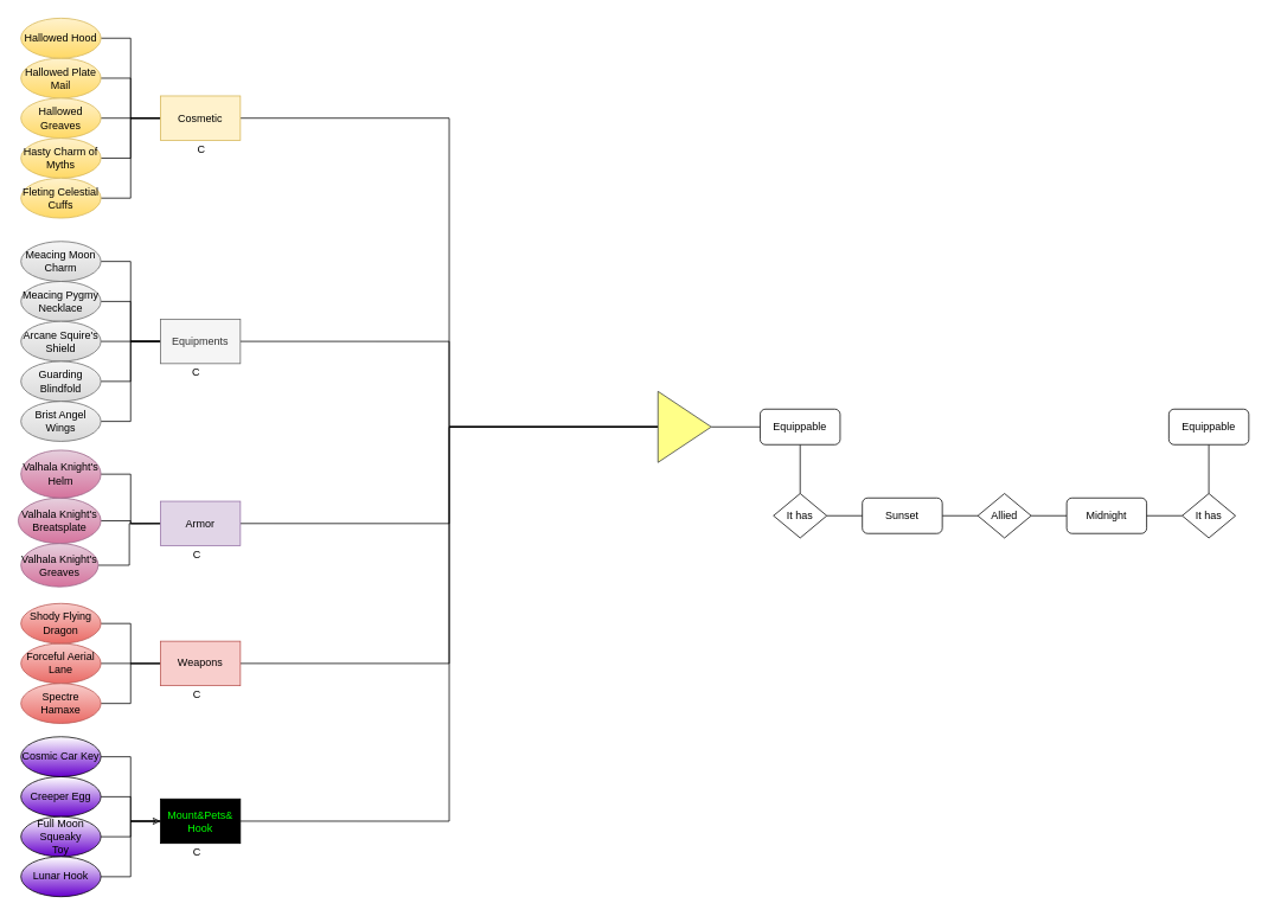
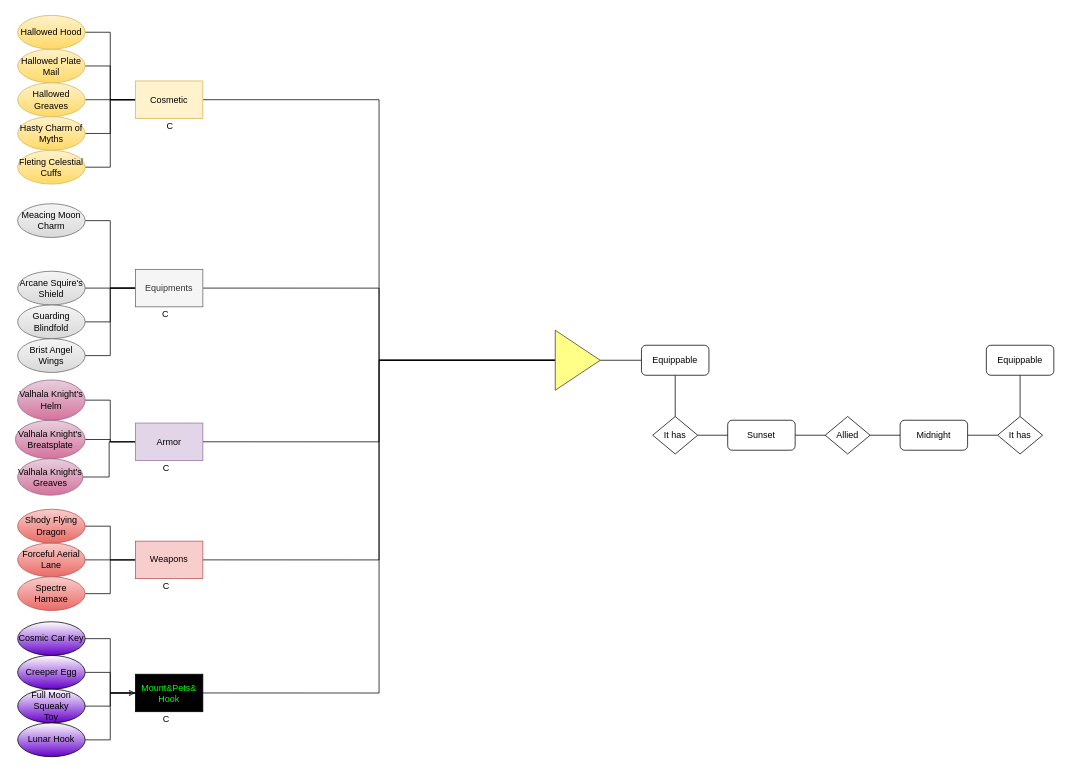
  <mxCell id="0" />
  <mxCell id="1" parent="0" />
  <mxCell id="2" style="edgeStyle=orthogonalEdgeStyle;rounded=0;orthogonalLoop=1;jettySize=auto;html=1;entryX=0;entryY=0.5;entryDx=0;entryDy=0;endArrow=none;endFill=0;" parent="1" source="3" target="6" edge="1"><mxGeometry relative="1" as="geometry" /></mxCell>
  <mxCell id="3" value="Sunset" style="rounded=1;whiteSpace=wrap;html=1;" parent="1" vertex="1"><mxGeometry x="970" y="560" width="90" height="40" as="geometry" /></mxCell>
  <mxCell id="4" style="edgeStyle=orthogonalEdgeStyle;rounded=0;orthogonalLoop=1;jettySize=auto;html=1;endArrow=none;endFill=0;" parent="1" source="5" target="6" edge="1"><mxGeometry relative="1" as="geometry" /></mxCell>
  <mxCell id="5" value="Midnight" style="rounded=1;whiteSpace=wrap;html=1;" parent="1" vertex="1"><mxGeometry x="1200" y="560" width="90" height="40" as="geometry" /></mxCell>
  <mxCell id="6" value="Allied" style="rhombus;whiteSpace=wrap;html=1;" parent="1" vertex="1"><mxGeometry x="1100" y="555" width="60" height="50" as="geometry" /></mxCell>
  <mxCell id="7" style="edgeStyle=orthogonalEdgeStyle;rounded=0;orthogonalLoop=1;jettySize=auto;html=1;endArrow=none;endFill=0;" parent="1" source="9" target="5" edge="1"><mxGeometry relative="1" as="geometry" /></mxCell>
  <mxCell id="8" style="edgeStyle=orthogonalEdgeStyle;rounded=0;orthogonalLoop=1;jettySize=auto;html=1;fontColor=#000000;endArrow=none;endFill=0;" edge="1" parent="1" source="9" target="15"><mxGeometry relative="1" as="geometry" /></mxCell>
  <mxCell id="9" value="It has" style="rhombus;whiteSpace=wrap;html=1;" parent="1" vertex="1"><mxGeometry x="1330" y="555" width="60" height="50" as="geometry" /></mxCell>
  <mxCell id="10" style="edgeStyle=orthogonalEdgeStyle;rounded=0;orthogonalLoop=1;jettySize=auto;html=1;entryX=0;entryY=0.5;entryDx=0;entryDy=0;endArrow=none;endFill=0;" parent="1" source="12" target="3" edge="1"><mxGeometry relative="1" as="geometry" /></mxCell>
  <mxCell id="11" style="edgeStyle=orthogonalEdgeStyle;rounded=0;orthogonalLoop=1;jettySize=auto;html=1;fontColor=#000000;endArrow=none;endFill=0;" edge="1" parent="1" source="12" target="14"><mxGeometry relative="1" as="geometry" /></mxCell>
  <mxCell id="12" value="It has" style="rhombus;whiteSpace=wrap;html=1;" parent="1" vertex="1"><mxGeometry x="870" y="555" width="60" height="50" as="geometry" /></mxCell>
  <mxCell id="13" style="edgeStyle=orthogonalEdgeStyle;rounded=0;orthogonalLoop=1;jettySize=auto;html=1;fontColor=#000000;endArrow=none;endFill=0;" edge="1" parent="1" source="14" target="21"><mxGeometry relative="1" as="geometry" /></mxCell>
  <mxCell id="14" value="Equippable" style="rounded=1;whiteSpace=wrap;html=1;" parent="1" vertex="1"><mxGeometry x="855" y="460" width="90" height="40" as="geometry" /></mxCell>
  <mxCell id="15" value="Equippable" style="rounded=1;whiteSpace=wrap;html=1;" vertex="1" parent="1"><mxGeometry x="1315" y="460" width="90" height="40" as="geometry" /></mxCell>
  <mxCell id="16" style="edgeStyle=orthogonalEdgeStyle;rounded=0;orthogonalLoop=1;jettySize=auto;html=1;entryX=1;entryY=0.5;entryDx=0;entryDy=0;endArrow=none;endFill=0;" edge="1" parent="1" source="21" target="62"><mxGeometry relative="1" as="geometry" /></mxCell>
  <mxCell id="17" style="edgeStyle=orthogonalEdgeStyle;rounded=0;orthogonalLoop=1;jettySize=auto;html=1;entryX=1;entryY=0.5;entryDx=0;entryDy=0;endArrow=none;endFill=0;" edge="1" parent="1" source="21" target="63"><mxGeometry relative="1" as="geometry" /></mxCell>
  <mxCell id="18" style="edgeStyle=orthogonalEdgeStyle;rounded=0;orthogonalLoop=1;jettySize=auto;html=1;entryX=1;entryY=0.5;entryDx=0;entryDy=0;endArrow=none;endFill=0;" edge="1" parent="1" source="21" target="64"><mxGeometry relative="1" as="geometry" /></mxCell>
  <mxCell id="19" style="edgeStyle=orthogonalEdgeStyle;rounded=0;orthogonalLoop=1;jettySize=auto;html=1;entryX=1;entryY=0.5;entryDx=0;entryDy=0;endArrow=none;endFill=0;" edge="1" parent="1" source="21" target="65"><mxGeometry relative="1" as="geometry" /></mxCell>
  <mxCell id="20" style="edgeStyle=orthogonalEdgeStyle;rounded=0;orthogonalLoop=1;jettySize=auto;html=1;entryX=1;entryY=0.5;entryDx=0;entryDy=0;endArrow=none;endFill=0;" edge="1" parent="1" source="21" target="66"><mxGeometry relative="1" as="geometry" /></mxCell>
  <mxCell id="21" value="" style="triangle;whiteSpace=wrap;html=1;rotation=0;fillColor=#ffff88;strokeColor=#36393d;" vertex="1" parent="1"><mxGeometry x="740" y="440" width="60" height="80" as="geometry" /></mxCell>
  <mxCell id="22" style="edgeStyle=orthogonalEdgeStyle;rounded=0;orthogonalLoop=1;jettySize=auto;html=1;entryX=0;entryY=0.5;entryDx=0;entryDy=0;endArrow=none;endFill=0;" edge="1" parent="1" source="23" target="62"><mxGeometry relative="1" as="geometry" /></mxCell>
  <mxCell id="23" value="&lt;span&gt;Hallowed Plate&lt;br&gt;Mail&lt;br&gt;&lt;/span&gt;" style="ellipse;whiteSpace=wrap;html=1;fillColor=#fff2cc;gradientColor=#ffd966;strokeColor=#d6b656;" vertex="1" parent="1"><mxGeometry x="23" y="65" width="90" height="45" as="geometry" /></mxCell>
  <mxCell id="24" style="edgeStyle=orthogonalEdgeStyle;rounded=0;orthogonalLoop=1;jettySize=auto;html=1;endArrow=none;endFill=0;" edge="1" parent="1" source="25" target="62"><mxGeometry relative="1" as="geometry" /></mxCell>
  <mxCell id="25" value="&lt;span&gt;Hallowed Greaves&lt;/span&gt;" style="ellipse;whiteSpace=wrap;html=1;fillColor=#fff2cc;gradientColor=#ffd966;strokeColor=#d6b656;" vertex="1" parent="1"><mxGeometry x="23" y="110" width="90" height="45" as="geometry" /></mxCell>
  <mxCell id="26" style="edgeStyle=orthogonalEdgeStyle;rounded=0;orthogonalLoop=1;jettySize=auto;html=1;entryX=0;entryY=0.5;entryDx=0;entryDy=0;endArrow=none;endFill=0;" edge="1" parent="1" source="27" target="62"><mxGeometry relative="1" as="geometry" /></mxCell>
  <mxCell id="27" value="Hasty Charm of&lt;br&gt;Myths" style="ellipse;whiteSpace=wrap;html=1;fillColor=#fff2cc;gradientColor=#ffd966;strokeColor=#d6b656;" vertex="1" parent="1"><mxGeometry x="23" y="155" width="90" height="45" as="geometry" /></mxCell>
  <mxCell id="28" style="edgeStyle=orthogonalEdgeStyle;rounded=0;orthogonalLoop=1;jettySize=auto;html=1;entryX=0;entryY=0.5;entryDx=0;entryDy=0;endArrow=none;endFill=0;" edge="1" parent="1" source="29" target="62"><mxGeometry relative="1" as="geometry" /></mxCell>
  <mxCell id="29" value="Hallowed Hood" style="ellipse;whiteSpace=wrap;html=1;fillColor=#fff2cc;gradientColor=#ffd966;strokeColor=#d6b656;" vertex="1" parent="1"><mxGeometry x="23" y="20" width="90" height="45" as="geometry" /></mxCell>
  <mxCell id="30" style="edgeStyle=orthogonalEdgeStyle;rounded=0;orthogonalLoop=1;jettySize=auto;html=1;entryX=0;entryY=0.5;entryDx=0;entryDy=0;endArrow=none;endFill=0;" edge="1" parent="1" source="31" target="62"><mxGeometry relative="1" as="geometry" /></mxCell>
  <mxCell id="31" value="Fleting Celestial&lt;br&gt;Cuffs" style="ellipse;whiteSpace=wrap;html=1;fillColor=#fff2cc;gradientColor=#ffd966;strokeColor=#d6b656;" vertex="1" parent="1"><mxGeometry x="23" y="200" width="90" height="45" as="geometry" /></mxCell>
- <mxCell id="32" style="edgeStyle=orthogonalEdgeStyle;rounded=0;orthogonalLoop=1;jettySize=auto;html=1;entryX=0;entryY=0.5;entryDx=0;entryDy=0;endArrow=none;endFill=0;" edge="1" parent="1" source="33" target="63"><mxGeometry relative="1" as="geometry" /></mxCell>
- <mxCell id="33" value="&lt;span&gt;Meacing Pygmy&lt;br&gt;&lt;/span&gt;Necklace" style="ellipse;whiteSpace=wrap;html=1;fillColor=#f5f5f5;gradientColor=#D9D9D9;strokeColor=#666666;" vertex="1" parent="1"><mxGeometry x="23" y="316.25" width="90" height="45" as="geometry" /></mxCell>
  <mxCell id="34" style="edgeStyle=orthogonalEdgeStyle;rounded=0;orthogonalLoop=1;jettySize=auto;html=1;entryX=0;entryY=0.5;entryDx=0;entryDy=0;endArrow=none;endFill=0;" edge="1" parent="1" source="35" target="63"><mxGeometry relative="1" as="geometry" /></mxCell>
  <mxCell id="35" value="Arcane Squire's&lt;br&gt;Shield" style="ellipse;whiteSpace=wrap;html=1;fillColor=#f5f5f5;gradientColor=#D9D9D9;strokeColor=#666666;" vertex="1" parent="1"><mxGeometry x="23" y="361.25" width="90" height="45" as="geometry" /></mxCell>
  <mxCell id="36" style="edgeStyle=orthogonalEdgeStyle;rounded=0;orthogonalLoop=1;jettySize=auto;html=1;endArrow=none;endFill=0;" edge="1" parent="1" source="37" target="63"><mxGeometry relative="1" as="geometry" /></mxCell>
  <mxCell id="37" value="Guarding Blindfold" style="ellipse;whiteSpace=wrap;html=1;fillColor=#f5f5f5;gradientColor=#D9D9D9;strokeColor=#666666;" vertex="1" parent="1"><mxGeometry x="23" y="406.25" width="90" height="45" as="geometry" /></mxCell>
  <mxCell id="38" style="edgeStyle=orthogonalEdgeStyle;rounded=0;orthogonalLoop=1;jettySize=auto;html=1;entryX=0;entryY=0.5;entryDx=0;entryDy=0;endArrow=none;endFill=0;" edge="1" parent="1" source="39" target="63"><mxGeometry relative="1" as="geometry" /></mxCell>
  <mxCell id="39" value="Meacing Moon&lt;br&gt;Charm" style="ellipse;whiteSpace=wrap;html=1;fillColor=#f5f5f5;gradientColor=#D9D9D9;strokeColor=#666666;" vertex="1" parent="1"><mxGeometry x="23" y="271.25" width="90" height="45" as="geometry" /></mxCell>
  <mxCell id="40" style="edgeStyle=orthogonalEdgeStyle;rounded=0;orthogonalLoop=1;jettySize=auto;html=1;entryX=0;entryY=0.5;entryDx=0;entryDy=0;endArrow=none;endFill=0;" edge="1" parent="1" source="41" target="63"><mxGeometry relative="1" as="geometry" /></mxCell>
  <mxCell id="41" value="Brist Angel Wings" style="ellipse;whiteSpace=wrap;html=1;fillColor=#f5f5f5;gradientColor=#D9D9D9;strokeColor=#666666;" vertex="1" parent="1"><mxGeometry x="23" y="451.25" width="90" height="45" as="geometry" /></mxCell>
  <mxCell id="42" style="edgeStyle=orthogonalEdgeStyle;rounded=0;orthogonalLoop=1;jettySize=auto;html=1;entryX=0;entryY=0.5;entryDx=0;entryDy=0;endArrow=none;endFill=0;" edge="1" parent="1" source="43" target="64"><mxGeometry relative="1" as="geometry" /></mxCell>
  <mxCell id="43" value="&lt;span&gt;Valhala Knight's&lt;/span&gt;&lt;br&gt;Breatsplate" style="ellipse;whiteSpace=wrap;html=1;fillColor=#e6d0de;gradientColor=#d5739d;strokeColor=#996185;" vertex="1" parent="1"><mxGeometry x="20" y="560" width="93" height="51.25" as="geometry" /></mxCell>
  <mxCell id="44" style="edgeStyle=orthogonalEdgeStyle;rounded=0;orthogonalLoop=1;jettySize=auto;html=1;entryX=0;entryY=0.5;entryDx=0;entryDy=0;endArrow=none;endFill=0;" edge="1" parent="1" source="45" target="64"><mxGeometry relative="1" as="geometry" /></mxCell>
  <mxCell id="45" value="&lt;span&gt;Valhala Knight's&lt;/span&gt;&lt;br&gt;Greaves" style="ellipse;whiteSpace=wrap;html=1;fillColor=#e6d0de;gradientColor=#d5739d;strokeColor=#996185;" vertex="1" parent="1"><mxGeometry x="23" y="611.25" width="87" height="48.75" as="geometry" /></mxCell>
  <mxCell id="46" style="edgeStyle=orthogonalEdgeStyle;rounded=0;orthogonalLoop=1;jettySize=auto;html=1;entryX=0;entryY=0.5;entryDx=0;entryDy=0;endArrow=none;endFill=0;" edge="1" parent="1" source="47" target="64"><mxGeometry relative="1" as="geometry" /></mxCell>
  <mxCell id="47" value="Valhala Knight's&lt;br&gt;Helm" style="ellipse;whiteSpace=wrap;html=1;fillColor=#e6d0de;gradientColor=#d5739d;strokeColor=#996185;" vertex="1" parent="1"><mxGeometry x="23" y="506.25" width="90" height="53.75" as="geometry" /></mxCell>
  <mxCell id="48" style="edgeStyle=orthogonalEdgeStyle;rounded=0;orthogonalLoop=1;jettySize=auto;html=1;entryX=0;entryY=0.5;entryDx=0;entryDy=0;endArrow=none;endFill=0;" edge="1" parent="1" source="49" target="65"><mxGeometry relative="1" as="geometry" /></mxCell>
  <mxCell id="49" value="Forceful Aerial Lane" style="ellipse;whiteSpace=wrap;html=1;fillColor=#f8cecc;gradientColor=#ea6b66;strokeColor=#b85450;" vertex="1" parent="1"><mxGeometry x="23" y="723.75" width="90" height="45" as="geometry" /></mxCell>
  <mxCell id="50" style="edgeStyle=orthogonalEdgeStyle;rounded=0;orthogonalLoop=1;jettySize=auto;html=1;entryX=0;entryY=0.5;entryDx=0;entryDy=0;endArrow=none;endFill=0;" edge="1" parent="1" source="51" target="65"><mxGeometry relative="1" as="geometry" /></mxCell>
  <mxCell id="51" value="Spectre Hamaxe" style="ellipse;whiteSpace=wrap;html=1;fillColor=#f8cecc;gradientColor=#ea6b66;strokeColor=#b85450;" vertex="1" parent="1"><mxGeometry x="23" y="768.75" width="90" height="45" as="geometry" /></mxCell>
  <mxCell id="52" style="edgeStyle=orthogonalEdgeStyle;rounded=0;orthogonalLoop=1;jettySize=auto;html=1;endArrow=none;endFill=0;" edge="1" parent="1" source="53" target="65"><mxGeometry relative="1" as="geometry" /></mxCell>
  <mxCell id="53" value="Shody Flying&lt;br&gt;Dragon" style="ellipse;whiteSpace=wrap;html=1;fillColor=#f8cecc;gradientColor=#ea6b66;strokeColor=#b85450;" vertex="1" parent="1"><mxGeometry x="23" y="678.75" width="90" height="45" as="geometry" /></mxCell>
  <mxCell id="54" style="edgeStyle=orthogonalEdgeStyle;rounded=0;orthogonalLoop=1;jettySize=auto;html=1;endArrow=none;endFill=0;" edge="1" parent="1" source="55" target="66"><mxGeometry relative="1" as="geometry" /></mxCell>
  <mxCell id="55" value="Creeper Egg" style="ellipse;whiteSpace=wrap;html=1;gradientColor=#6600CC;" vertex="1" parent="1"><mxGeometry x="23" y="873.75" width="90" height="45" as="geometry" /></mxCell>
  <mxCell id="56" style="edgeStyle=orthogonalEdgeStyle;rounded=0;orthogonalLoop=1;jettySize=auto;html=1;entryX=0;entryY=0.5;entryDx=0;entryDy=0;endArrow=classic;endFill=0;" edge="1" parent="1" source="57" target="66"><mxGeometry relative="1" as="geometry" /></mxCell>
  <mxCell id="57" value="Full Moon Squeaky&lt;br&gt;Toy" style="ellipse;whiteSpace=wrap;html=1;gradientColor=#6600CC;" vertex="1" parent="1"><mxGeometry x="23" y="918.75" width="90" height="45" as="geometry" /></mxCell>
  <mxCell id="58" style="edgeStyle=orthogonalEdgeStyle;rounded=0;orthogonalLoop=1;jettySize=auto;html=1;entryX=0;entryY=0.5;entryDx=0;entryDy=0;endArrow=none;endFill=0;" edge="1" parent="1" source="59" target="66"><mxGeometry relative="1" as="geometry" /></mxCell>
  <mxCell id="59" value="Cosmic Car Key" style="ellipse;whiteSpace=wrap;html=1;gradientColor=#6600CC;" vertex="1" parent="1"><mxGeometry x="23" y="828.75" width="90" height="45" as="geometry" /></mxCell>
  <mxCell id="60" style="edgeStyle=orthogonalEdgeStyle;rounded=0;orthogonalLoop=1;jettySize=auto;html=1;entryX=0;entryY=0.5;entryDx=0;entryDy=0;endArrow=none;endFill=0;" edge="1" parent="1" source="61" target="66"><mxGeometry relative="1" as="geometry" /></mxCell>
  <mxCell id="61" value="Lunar Hook" style="ellipse;whiteSpace=wrap;html=1;gradientColor=#6600CC;" vertex="1" parent="1"><mxGeometry x="23" y="963.75" width="90" height="45" as="geometry" /></mxCell>
  <mxCell id="62" value="Cosmetic" style="rounded=0;whiteSpace=wrap;html=1;fillColor=#fff2cc;strokeColor=#d6b656;" vertex="1" parent="1"><mxGeometry x="180" y="107.5" width="90" height="50" as="geometry" /></mxCell>
  <mxCell id="63" value="Equipments" style="rounded=0;whiteSpace=wrap;html=1;fillColor=#f5f5f5;fontColor=#333333;strokeColor=#666666;" vertex="1" parent="1"><mxGeometry x="180" y="358.75" width="90" height="50" as="geometry" /></mxCell>
  <mxCell id="64" value="Armor" style="rounded=0;whiteSpace=wrap;html=1;fillColor=#e1d5e7;strokeColor=#9673a6;" vertex="1" parent="1"><mxGeometry x="180" y="563.75" width="90" height="50" as="geometry" /></mxCell>
  <mxCell id="65" value="Weapons" style="rounded=0;whiteSpace=wrap;html=1;fillColor=#f8cecc;strokeColor=#b85450;" vertex="1" parent="1"><mxGeometry x="180" y="721.25" width="90" height="50" as="geometry" /></mxCell>
  <mxCell id="66" value="&lt;font color=&quot;#00ff00&quot;&gt;Mount&amp;amp;Pets&amp;amp;&lt;br&gt;Hook&lt;/font&gt;" style="rounded=0;whiteSpace=wrap;html=1;fillColor=#000000;" vertex="1" parent="1"><mxGeometry x="180" y="898.75" width="90" height="50" as="geometry" /></mxCell>
  <mxCell id="67" value="C" style="text;html=1;align=center;verticalAlign=middle;resizable=0;points=[];autosize=1;strokeColor=none;fillColor=none;" vertex="1" parent="1"><mxGeometry x="216" y="157.5" width="20" height="20" as="geometry" /></mxCell>
  <mxCell id="68" value="C" style="text;html=1;align=center;verticalAlign=middle;resizable=0;points=[];autosize=1;strokeColor=none;fillColor=none;" vertex="1" parent="1"><mxGeometry x="210" y="408.75" width="20" height="20" as="geometry" /></mxCell>
  <mxCell id="69" value="C" style="text;html=1;align=center;verticalAlign=middle;resizable=0;points=[];autosize=1;strokeColor=none;fillColor=none;" vertex="1" parent="1"><mxGeometry x="211" y="613.75" width="20" height="20" as="geometry" /></mxCell>
  <mxCell id="70" value="C" style="text;html=1;align=center;verticalAlign=middle;resizable=0;points=[];autosize=1;strokeColor=none;fillColor=none;" vertex="1" parent="1"><mxGeometry x="211" y="771.25" width="20" height="20" as="geometry" /></mxCell>
  <mxCell id="71" value="C" style="text;html=1;align=center;verticalAlign=middle;resizable=0;points=[];autosize=1;strokeColor=none;fillColor=none;" vertex="1" parent="1"><mxGeometry x="211" y="948.75" width="20" height="20" as="geometry" /></mxCell>
